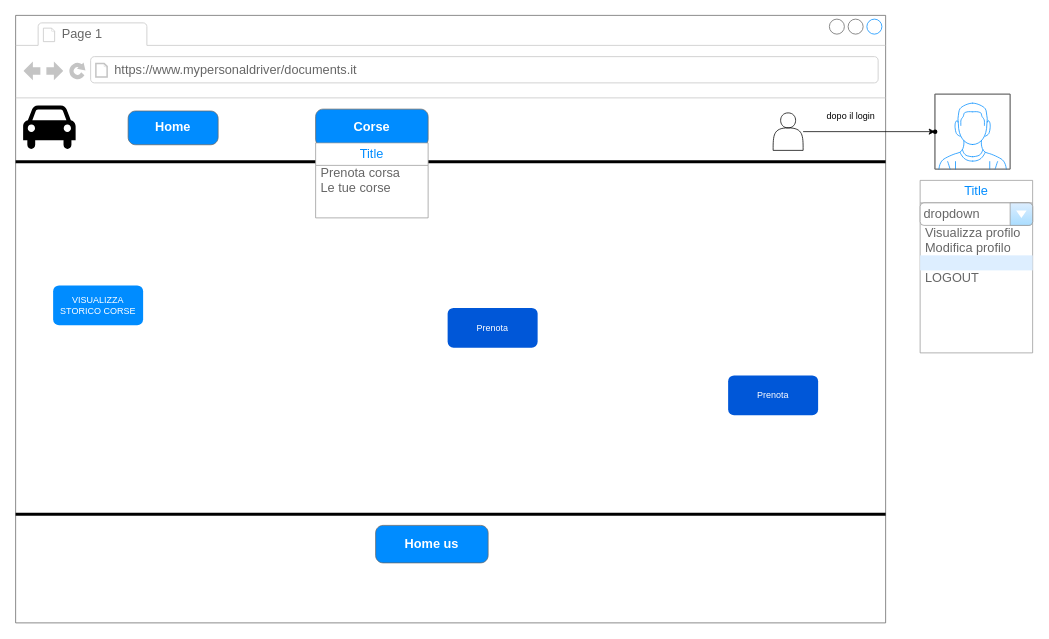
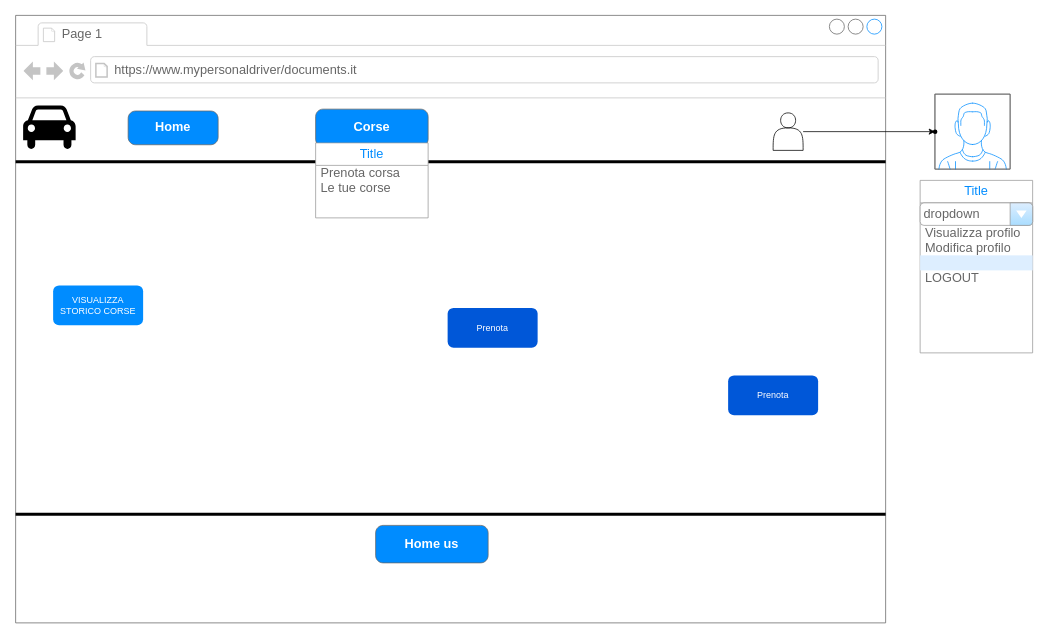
  <mxCell id="0" />
  <mxCell id="1" parent="0" />
  <mxCell id="2" value="" style="strokeWidth=1;shadow=0;dashed=0;align=center;html=1;shape=mxgraph.mockup.containers.browserWindow;rSize=0;strokeColor=#666666;strokeColor2=#008cff;strokeColor3=#c4c4c4;mainText=,;recursiveResize=0;" vertex="1" parent="1"><mxGeometry x="20" y="20" width="1160" height="810" as="geometry" /></mxCell>
  <mxCell id="3" value="Page 1" style="strokeWidth=1;shadow=0;dashed=0;align=center;html=1;shape=mxgraph.mockup.containers.anchor;fontSize=17;fontColor=#666666;align=left;whiteSpace=wrap;" vertex="1" parent="2"><mxGeometry x="60" y="12" width="110" height="26" as="geometry" /></mxCell>
  <mxCell id="4" value="https://www.mypersonaldriver/documents.it" style="strokeWidth=1;shadow=0;dashed=0;align=center;html=1;shape=mxgraph.mockup.containers.anchor;rSize=0;fontSize=17;fontColor=#666666;align=left;" vertex="1" parent="2"><mxGeometry x="130" y="60" width="250" height="26" as="geometry" /></mxCell>
  <mxCell id="5" value="" style="shape=actor;whiteSpace=wrap;html=1;" vertex="1" parent="2"><mxGeometry x="1010" y="130" width="40" height="50" as="geometry" /></mxCell>
- <mxCell id="6" value="dopo il login&amp;nbsp;" style="text;html=1;align=center;verticalAlign=middle;resizable=0;points=[];autosize=1;strokeColor=none;fillColor=none;" vertex="1" parent="2"><mxGeometry x="1070" y="120" width="90" height="30" as="geometry" /></mxCell>
  <mxCell id="7" value="" style="line;strokeWidth=4;html=1;perimeter=backbonePerimeter;points=[];outlineConnect=0;" vertex="1" parent="2"><mxGeometry y="190" width="1160" height="10" as="geometry" /></mxCell>
  <mxCell id="8" value="" style="shape=mxgraph.signs.transportation.car_4;html=1;pointerEvents=1;fillColor=#000000;strokeColor=none;verticalLabelPosition=bottom;verticalAlign=top;align=center;" vertex="1" parent="2"><mxGeometry x="10" y="120" width="70" height="60" as="geometry" /></mxCell>
  <mxCell id="9" value="Home" style="strokeWidth=1;shadow=0;dashed=0;align=center;html=1;shape=mxgraph.mockup.buttons.button;strokeColor=#666666;fontColor=#ffffff;mainText=;buttonStyle=round;fontSize=17;fontStyle=1;fillColor=#008cff;whiteSpace=wrap;" vertex="1" parent="2"><mxGeometry x="150" y="127.5" width="120" height="45" as="geometry" /></mxCell>
  <mxCell id="10" value="" style="line;strokeWidth=4;html=1;perimeter=backbonePerimeter;points=[];outlineConnect=0;" vertex="1" parent="2"><mxGeometry y="660" width="1160" height="10" as="geometry" /></mxCell>
  <mxCell id="11" value="Home us" style="strokeWidth=1;shadow=0;dashed=0;align=center;html=1;shape=mxgraph.mockup.buttons.button;strokeColor=#666666;fontColor=#ffffff;mainText=;buttonStyle=round;fontSize=17;fontStyle=1;fillColor=#008cff;whiteSpace=wrap;" vertex="1" parent="2"><mxGeometry x="480" y="680" width="150" height="50" as="geometry" /></mxCell>
  <mxCell id="12" value="Corse" style="strokeWidth=1;shadow=0;dashed=0;align=center;html=1;shape=mxgraph.mockup.buttons.button;strokeColor=#666666;fontColor=#ffffff;mainText=;buttonStyle=round;fontSize=17;fontStyle=1;fillColor=#008cff;whiteSpace=wrap;" vertex="1" parent="2"><mxGeometry x="400" y="125" width="150" height="50" as="geometry" /></mxCell>
  <mxCell id="13" value="Prenota&lt;span style=&quot;color: rgba(0, 0, 0, 0); font-family: monospace; font-size: 0px; text-align: start; text-wrap-mode: nowrap;&quot;&gt;%3CmxGraphModel%3E%3Croot%3E%3CmxCell%20id%3D%220%22%2F%3E%3CmxCell%20id%3D%221%22%20parent%3D%220%22%2F%3E%3CmxCell%20id%3D%222%22%20value%3D%22Primary%22%20style%3D%22rounded%3D1%3BfillColor%3D%230057D8%3BstrokeColor%3Dnone%3Bhtml%3D1%3BwhiteSpace%3Dwrap%3BfontColor%3D%23ffffff%3Balign%3Dcenter%3BverticalAlign%3Dmiddle%3BfontStyle%3D0%3BfontSize%3D12%3Bsketch%3D0%3B%22%20vertex%3D%221%22%20parent%3D%221%22%3E%3CmxGeometry%20x%3D%2270%22%20y%3D%22200%22%20width%3D%22120%22%20height%3D%2253%22%20as%3D%22geometry%22%2F%3E%3C%2FmxCell%3E%3C%2Froot%3E%3C%2FmxGraphModel%3E&lt;/span&gt;" style="rounded=1;fillColor=#0057D8;strokeColor=none;html=1;whiteSpace=wrap;fontColor=#ffffff;align=center;verticalAlign=middle;fontStyle=0;fontSize=12;sketch=0;" vertex="1" parent="2"><mxGeometry x="950" y="480" width="120" height="53" as="geometry" /></mxCell>
  <mxCell id="14" value="VISUALIZZA STORICO CORSE" style="rounded=1;fillColor=#008cff;strokeColor=none;html=1;whiteSpace=wrap;fontColor=#ffffff;align=center;verticalAlign=middle;fontStyle=0;fontSize=12;sketch=0;" vertex="1" parent="2"><mxGeometry x="50" y="360" width="120" height="53" as="geometry" /></mxCell>
  <mxCell id="15" value="Prenota&lt;span style=&quot;color: rgba(0, 0, 0, 0); font-family: monospace; font-size: 0px; text-align: start; text-wrap-mode: nowrap;&quot;&gt;%3CmxGraphModel%3E%3Croot%3E%3CmxCell%20id%3D%220%22%2F%3E%3CmxCell%20id%3D%221%22%20parent%3D%220%22%2F%3E%3CmxCell%20id%3D%222%22%20value%3D%22Primary%22%20style%3D%22rounded%3D1%3BfillColor%3D%230057D8%3BstrokeColor%3Dnone%3Bhtml%3D1%3BwhiteSpace%3Dwrap%3BfontColor%3D%23ffffff%3Balign%3Dcenter%3BverticalAlign%3Dmiddle%3BfontStyle%3D0%3BfontSize%3D12%3Bsketch%3D0%3B%22%20vertex%3D%221%22%20parent%3D%221%22%3E%3CmxGeometry%20x%3D%2270%22%20y%3D%22200%22%20width%3D%22120%22%20height%3D%2253%22%20as%3D%22geometry%22%2F%3E%3C%2FmxCell%3E%3C%2Froot%3E%3C%2FmxGraphModel%3E&lt;/span&gt;" style="rounded=1;fillColor=#0057D8;strokeColor=none;html=1;whiteSpace=wrap;fontColor=#ffffff;align=center;verticalAlign=middle;fontStyle=0;fontSize=12;sketch=0;" vertex="1" parent="2"><mxGeometry x="576" y="390" width="120" height="53" as="geometry" /></mxCell>
  <mxCell id="16" value="" style="verticalLabelPosition=bottom;shadow=0;dashed=0;align=center;html=1;verticalAlign=top;strokeWidth=1;shape=mxgraph.mockup.containers.userMale;strokeColor=#666666;strokeColor2=#008cff;" vertex="1" parent="1"><mxGeometry x="1246" y="125" width="100" height="100" as="geometry" /></mxCell>
  <mxCell id="17" value="" style="shape=waypoint;sketch=0;size=6;pointerEvents=1;points=[];fillColor=default;resizable=0;rotatable=0;perimeter=centerPerimeter;snapToPoint=1;" vertex="1" parent="1"><mxGeometry x="1236" y="165" width="20" height="20" as="geometry" /></mxCell>
  <mxCell id="18" value="" style="edgeStyle=orthogonalEdgeStyle;rounded=0;orthogonalLoop=1;jettySize=auto;html=1;" edge="1" parent="1" source="5" target="17"><mxGeometry relative="1" as="geometry" /></mxCell>
  <mxCell id="19" value="Title" style="swimlane;strokeColor=#999999;swimlaneFillColor=#FFFFFF;fillColor=#ffffff;fontColor=#008CFF;fontStyle=0;childLayout=stackLayout;horizontal=1;startSize=30;horizontalStack=0;resizeParent=1;resizeParentMax=0;resizeLast=0;collapsible=0;marginBottom=0;whiteSpace=wrap;html=1;fontSize=17;" vertex="1" parent="1"><mxGeometry x="420" y="190" width="150" height="100" as="geometry" /></mxCell>
  <mxCell id="20" value="Prenota corsa" style="text;spacing=0;strokeColor=none;align=left;verticalAlign=middle;spacingLeft=7;spacingRight=10;overflow=hidden;points=[[0,0.5],[1,0.5]];portConstraint=eastwest;rotatable=0;whiteSpace=wrap;html=1;fillColor=none;fontColor=#666666;fontSize=17;" vertex="1" parent="19"><mxGeometry y="30" width="150" height="20" as="geometry" /></mxCell>
  <mxCell id="21" value="Le tue corse" style="text;spacing=0;strokeColor=none;align=left;verticalAlign=middle;spacingLeft=7;spacingRight=10;overflow=hidden;points=[[0,0.5],[1,0.5]];portConstraint=eastwest;rotatable=0;whiteSpace=wrap;html=1;rSize=5;fillColor=none;fontColor=#666666;fontSize=17;" vertex="1" parent="19"><mxGeometry y="50" width="150" height="20" as="geometry" /></mxCell>
  <mxCell id="22" value="" style="text;spacing=0;strokeColor=none;align=left;verticalAlign=middle;spacingLeft=7;spacingRight=10;overflow=hidden;points=[[0,0.5],[1,0.5]];portConstraint=eastwest;rotatable=0;whiteSpace=wrap;html=1;fillColor=none;fontColor=#666666;fontSize=17;" vertex="1" parent="19"><mxGeometry y="70" width="150" height="30" as="geometry" /></mxCell>
  <mxCell id="23" value="Title" style="swimlane;strokeColor=#999999;swimlaneFillColor=#FFFFFF;fillColor=#ffffff;fontColor=#008CFF;fontStyle=0;childLayout=stackLayout;horizontal=1;startSize=30;horizontalStack=0;resizeParent=1;resizeParentMax=0;resizeLast=0;collapsible=0;marginBottom=0;whiteSpace=wrap;html=1;fontSize=17;" vertex="1" parent="1"><mxGeometry x="1226" y="240" width="150" height="230" as="geometry" /></mxCell>
  <mxCell id="24" value="dropdown" style="strokeWidth=1;shadow=0;dashed=0;align=center;html=1;shape=mxgraph.mockup.forms.comboBox;strokeColor=#999999;fillColor=#ddeeff;align=left;fillColor2=#aaddff;mainText=;fontColor=#666666;fontSize=17;spacingLeft=3;" vertex="1" parent="23"><mxGeometry y="30" width="150" height="30" as="geometry" /></mxCell>
  <mxCell id="25" value="Visualizza profilo" style="text;spacing=0;strokeColor=none;align=left;verticalAlign=middle;spacingLeft=7;spacingRight=10;overflow=hidden;points=[[0,0.5],[1,0.5]];portConstraint=eastwest;rotatable=0;whiteSpace=wrap;html=1;fillColor=none;fontColor=#666666;fontSize=17;" vertex="1" parent="23"><mxGeometry y="60" width="150" height="20" as="geometry" /></mxCell>
  <mxCell id="26" value="Modifica profilo" style="text;spacing=0;strokeColor=none;align=left;verticalAlign=middle;spacingLeft=7;spacingRight=10;overflow=hidden;points=[[0,0.5],[1,0.5]];portConstraint=eastwest;rotatable=0;whiteSpace=wrap;html=1;rSize=5;fillColor=none;fontColor=#666666;fontSize=17;" vertex="1" parent="23"><mxGeometry y="80" width="150" height="20" as="geometry" /></mxCell>
  <mxCell id="27" value="" style="text;spacing=0;strokeColor=none;align=left;verticalAlign=middle;spacingLeft=7;spacingRight=10;overflow=hidden;points=[[0,0.5],[1,0.5]];portConstraint=eastwest;rotatable=0;whiteSpace=wrap;html=1;rSize=5;fillColor=#DDEEFF;fontColor=#666666;fontSize=17;" vertex="1" parent="23"><mxGeometry y="100" width="150" height="20" as="geometry" /></mxCell>
  <mxCell id="28" value="LOGOUT" style="text;spacing=0;strokeColor=none;align=left;verticalAlign=middle;spacingLeft=7;spacingRight=10;overflow=hidden;points=[[0,0.5],[1,0.5]];portConstraint=eastwest;rotatable=0;whiteSpace=wrap;html=1;fillColor=none;fontColor=#666666;fontSize=17;" vertex="1" parent="23"><mxGeometry y="120" width="150" height="20" as="geometry" /></mxCell>
  <mxCell id="29" value="" style="text;spacing=0;strokeColor=none;align=left;verticalAlign=middle;spacingLeft=7;spacingRight=10;overflow=hidden;points=[[0,0.5],[1,0.5]];portConstraint=eastwest;rotatable=0;whiteSpace=wrap;html=1;fillColor=none;fontColor=#666666;fontSize=17;" vertex="1" parent="23"><mxGeometry y="140" width="150" height="90" as="geometry" /></mxCell>
